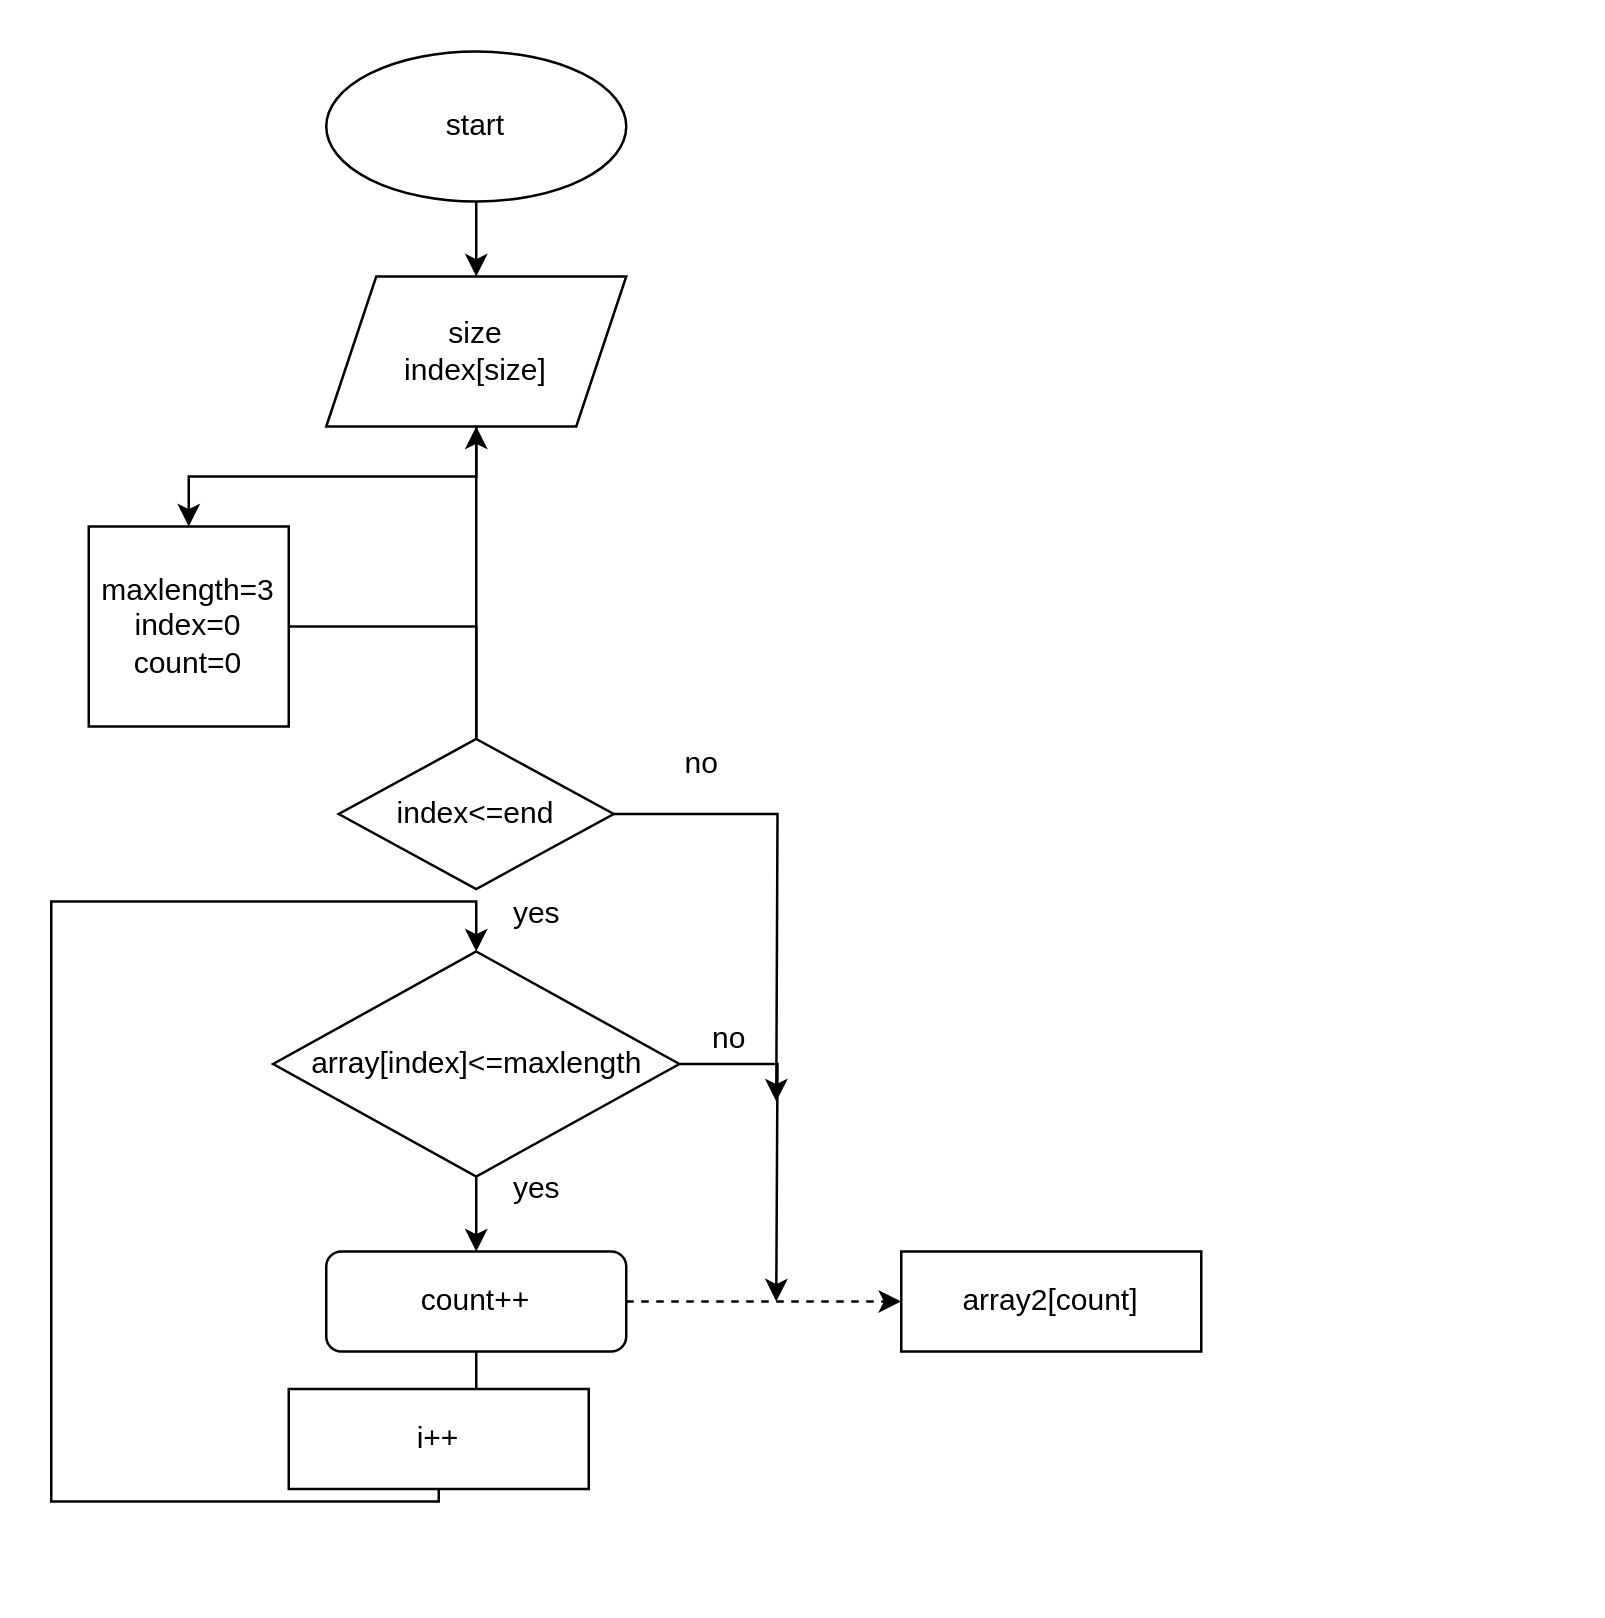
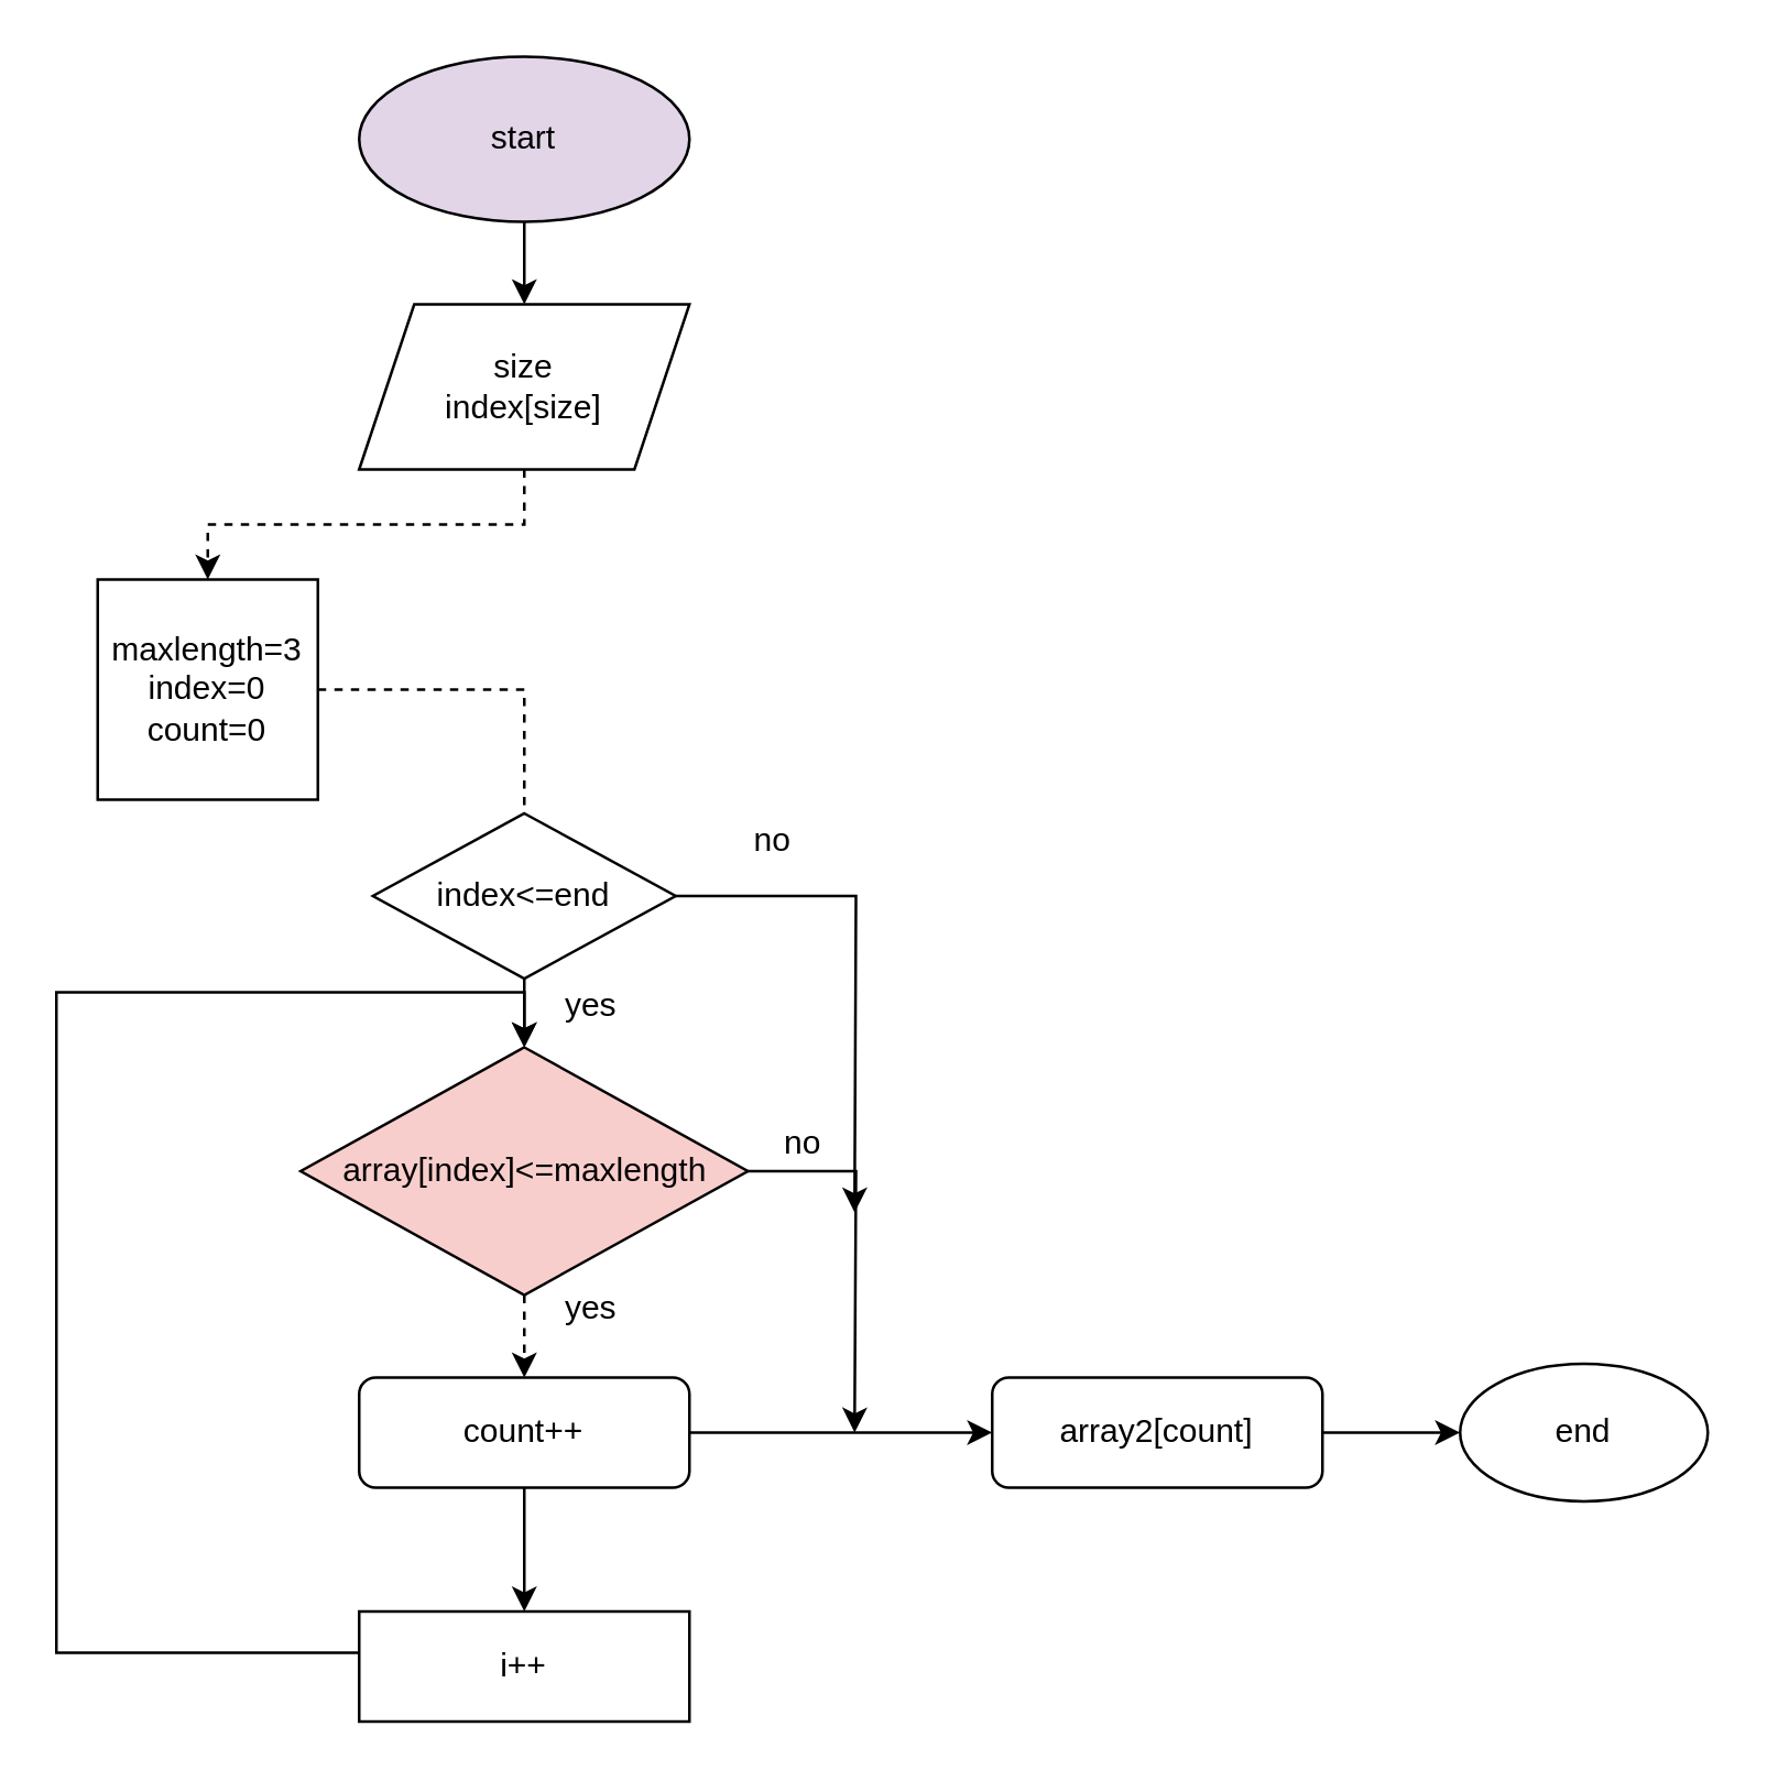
  <mxCell id="0" />
  <mxCell id="1" parent="0" />
  <mxCell id="2" style="edgeStyle=orthogonalEdgeStyle;rounded=0;orthogonalLoop=1;jettySize=auto;html=1;" edge="1" parent="1" source="3"><mxGeometry relative="1" as="geometry"><mxPoint x="190" y="110" as="targetPoint" /></mxGeometry></mxCell>
- <mxCell id="3" value="start" style="ellipse;whiteSpace=wrap;html=1;" vertex="1" parent="1"><mxGeometry x="130" y="20" width="120" height="60" as="geometry" /></mxCell>
- <mxCell id="4" style="edgeStyle=orthogonalEdgeStyle;rounded=0;orthogonalLoop=1;jettySize=auto;html=1;exitX=0.5;exitY=1;exitDx=0;exitDy=0;entryX=0.5;entryY=0;entryDx=0;entryDy=0;" edge="1" parent="1" source="5" target="7"><mxGeometry relative="1" as="geometry"><Array as="points" /></mxGeometry></mxCell>
+ <mxCell id="3" value="start" style="ellipse;whiteSpace=wrap;html=1;fillColor=#e1d5e7;" vertex="1" parent="1"><mxGeometry x="130" y="20" width="120" height="60" as="geometry" /></mxCell>
+ <mxCell id="4" style="edgeStyle=orthogonalEdgeStyle;rounded=0;orthogonalLoop=1;jettySize=auto;html=1;exitX=0.5;exitY=1;exitDx=0;exitDy=0;entryX=0.5;entryY=0;entryDx=0;entryDy=0;dashed=1;" edge="1" parent="1" source="5" target="7"><mxGeometry relative="1" as="geometry"><Array as="points" /></mxGeometry></mxCell>
  <mxCell id="5" value="size&lt;br&gt;index[size]" style="shape=parallelogram;perimeter=parallelogramPerimeter;whiteSpace=wrap;html=1;fixedSize=1;" vertex="1" parent="1"><mxGeometry x="130" y="110" width="120" height="60" as="geometry" /></mxCell>
- <mxCell id="6" style="edgeStyle=orthogonalEdgeStyle;rounded=0;orthogonalLoop=1;jettySize=auto;html=1;startArrow=none;" edge="1" parent="1" source="23" target="5"><mxGeometry relative="1" as="geometry" /></mxCell>
+ <mxCell id="6" style="edgeStyle=orthogonalEdgeStyle;rounded=0;orthogonalLoop=1;jettySize=auto;html=1;entryX=0.5;entryY=0;entryDx=0;entryDy=0;startArrow=none;" edge="1" parent="1" source="23" target="10"><mxGeometry relative="1" as="geometry" /></mxCell>
  <mxCell id="7" value="maxlength=3&lt;br&gt;index=0&lt;br&gt;count=0" style="whiteSpace=wrap;html=1;aspect=fixed;" vertex="1" parent="1"><mxGeometry x="35" y="210" width="80" height="80" as="geometry" /></mxCell>
- <mxCell id="8" style="edgeStyle=orthogonalEdgeStyle;rounded=0;orthogonalLoop=1;jettySize=auto;html=1;exitX=0.5;exitY=1;exitDx=0;exitDy=0;entryX=0.5;entryY=0;entryDx=0;entryDy=0;" edge="1" parent="1" source="10" target="13"><mxGeometry relative="1" as="geometry" /></mxCell>
+ <mxCell id="8" style="edgeStyle=orthogonalEdgeStyle;rounded=0;orthogonalLoop=1;jettySize=auto;html=1;exitX=0.5;exitY=1;exitDx=0;exitDy=0;entryX=0.5;entryY=0;entryDx=0;entryDy=0;dashed=1;" edge="1" parent="1" source="10" target="13"><mxGeometry relative="1" as="geometry" /></mxCell>
  <mxCell id="9" style="edgeStyle=orthogonalEdgeStyle;rounded=0;orthogonalLoop=1;jettySize=auto;html=1;" edge="1" parent="1" source="10"><mxGeometry relative="1" as="geometry"><mxPoint x="310" y="520" as="targetPoint" /></mxGeometry></mxCell>
- <mxCell id="10" value="array[index]&amp;lt;=maxlength" style="rhombus;whiteSpace=wrap;html=1;" vertex="1" parent="1"><mxGeometry x="108.75" y="380" width="162.5" height="90" as="geometry" /></mxCell>
+ <mxCell id="10" value="array[index]&amp;lt;=maxlength" style="rhombus;whiteSpace=wrap;html=1;fillColor=#f8cecc;" vertex="1" parent="1"><mxGeometry x="108.75" y="380" width="162.5" height="90" as="geometry" /></mxCell>
  <mxCell id="11" style="edgeStyle=orthogonalEdgeStyle;rounded=0;orthogonalLoop=1;jettySize=auto;html=1;" edge="1" parent="1" source="13" target="15"><mxGeometry relative="1" as="geometry" /></mxCell>
- <mxCell id="12" style="edgeStyle=orthogonalEdgeStyle;rounded=0;orthogonalLoop=1;jettySize=auto;html=1;dashed=1;" edge="1" parent="1" source="13" target="19"><mxGeometry relative="1" as="geometry" /></mxCell>
+ <mxCell id="12" style="edgeStyle=orthogonalEdgeStyle;rounded=0;orthogonalLoop=1;jettySize=auto;html=1;" edge="1" parent="1" source="13" target="19"><mxGeometry relative="1" as="geometry" /></mxCell>
  <mxCell id="13" value="count++" style="whiteSpace=wrap;html=1;rounded=1;" vertex="1" parent="1"><mxGeometry x="130" y="500" width="120" height="40" as="geometry" /></mxCell>
  <mxCell id="14" style="edgeStyle=orthogonalEdgeStyle;rounded=0;orthogonalLoop=1;jettySize=auto;html=1;" edge="1" parent="1" source="15" target="10"><mxGeometry relative="1" as="geometry"><mxPoint x="60" y="340" as="targetPoint" /><Array as="points"><mxPoint x="20" y="600" /><mxPoint x="20" y="360" /><mxPoint x="190" y="360" /></Array></mxGeometry></mxCell>
- <mxCell id="15" value="i++" style="rounded=0;whiteSpace=wrap;html=1;" vertex="1" parent="1"><mxGeometry x="115" y="555" width="120" height="40" as="geometry" /></mxCell>
+ <mxCell id="15" value="i++" style="rounded=0;whiteSpace=wrap;html=1;" vertex="1" parent="1"><mxGeometry x="130" y="585" width="120" height="40" as="geometry" /></mxCell>
  <mxCell id="16" value="yes" style="text;html=1;align=center;verticalAlign=middle;resizable=0;points=[];autosize=1;strokeColor=none;fillColor=none;" vertex="1" parent="1"><mxGeometry x="194" y="460" width="40" height="30" as="geometry" /></mxCell>
  <mxCell id="17" value="no" style="text;html=1;align=center;verticalAlign=middle;resizable=0;points=[];autosize=1;strokeColor=none;fillColor=none;" vertex="1" parent="1"><mxGeometry x="271.25" y="400" width="40" height="30" as="geometry" /></mxCell>
- <mxCell id="19" value="array2[count]" style="rounded=0;whiteSpace=wrap;html=1;" vertex="1" parent="1"><mxGeometry x="360" y="500" width="120" height="40" as="geometry" /></mxCell>
- <mxCell id="21" value="" style="edgeStyle=orthogonalEdgeStyle;rounded=0;orthogonalLoop=1;jettySize=auto;html=1;entryX=0.5;entryY=0;entryDx=0;entryDy=0;endArrow=none;" edge="1" parent="1" source="7" target="23"><mxGeometry relative="1" as="geometry"><mxPoint x="190" y="280" as="sourcePoint" /><mxPoint x="190" y="370" as="targetPoint" /></mxGeometry></mxCell>
+ <mxCell id="18" style="edgeStyle=orthogonalEdgeStyle;rounded=0;orthogonalLoop=1;jettySize=auto;html=1;entryX=0;entryY=0.5;entryDx=0;entryDy=0;" edge="1" parent="1" source="19" target="20"><mxGeometry relative="1" as="geometry"><mxPoint x="470" y="480" as="targetPoint" /></mxGeometry></mxCell>
+ <mxCell id="19" value="array2[count]" style="whiteSpace=wrap;html=1;rounded=1;" vertex="1" parent="1"><mxGeometry x="360" y="500" width="120" height="40" as="geometry" /></mxCell>
+ <mxCell id="20" value="end" style="ellipse;whiteSpace=wrap;html=1;" vertex="1" parent="1"><mxGeometry x="530" y="495" width="90" height="50" as="geometry" /></mxCell>
+ <mxCell id="21" value="" style="edgeStyle=orthogonalEdgeStyle;rounded=0;orthogonalLoop=1;jettySize=auto;html=1;entryX=0.5;entryY=0;entryDx=0;entryDy=0;endArrow=none;dashed=1;" edge="1" parent="1" source="7" target="23"><mxGeometry relative="1" as="geometry"><mxPoint x="190" y="280" as="sourcePoint" /><mxPoint x="190" y="370" as="targetPoint" /></mxGeometry></mxCell>
  <mxCell id="22" style="edgeStyle=orthogonalEdgeStyle;rounded=0;orthogonalLoop=1;jettySize=auto;html=1;" edge="1" parent="1" source="23"><mxGeometry relative="1" as="geometry"><mxPoint x="310" y="440" as="targetPoint" /></mxGeometry></mxCell>
  <mxCell id="23" value="index&amp;lt;=end" style="rhombus;whiteSpace=wrap;html=1;" vertex="1" parent="1"><mxGeometry x="135" y="295" width="110" height="60" as="geometry" /></mxCell>
  <mxCell id="24" value="yes" style="text;html=1;align=center;verticalAlign=middle;resizable=0;points=[];autosize=1;strokeColor=none;fillColor=none;" vertex="1" parent="1"><mxGeometry x="194" y="350" width="40" height="30" as="geometry" /></mxCell>
  <mxCell id="25" value="no" style="text;html=1;align=center;verticalAlign=middle;resizable=0;points=[];autosize=1;strokeColor=none;fillColor=none;" vertex="1" parent="1"><mxGeometry x="260" y="290" width="40" height="30" as="geometry" /></mxCell>
